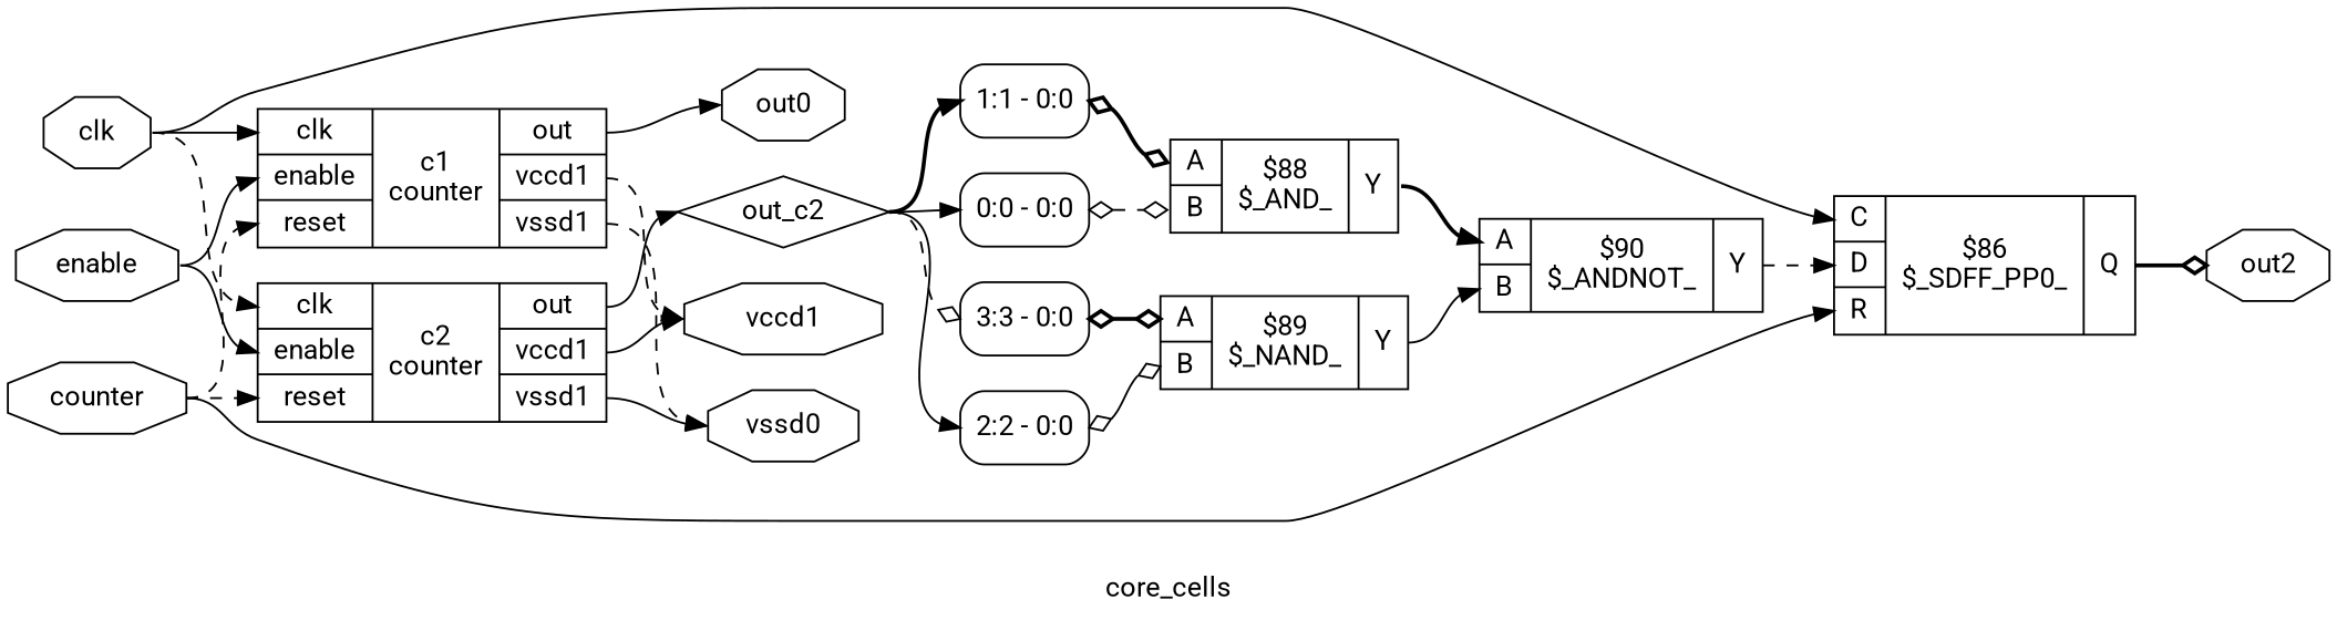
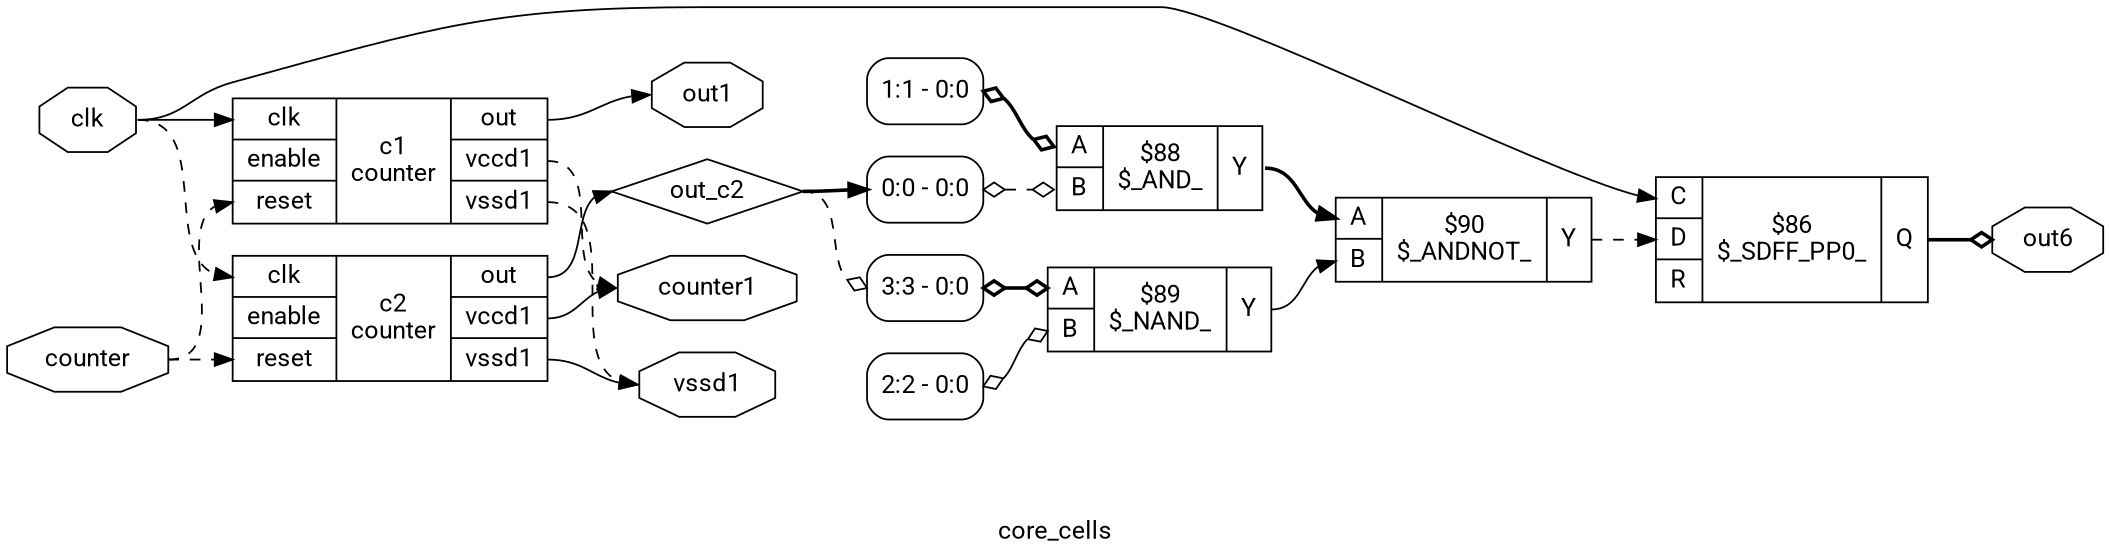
  digraph {
    fontname=Roboto
    label=core_cells
    rankdir=LR
    remincross=true
    node [fontname=Roboto shape=record]
    edge [color=black fontname=Roboto headport=w style=solid tailport=e]
    n1 [color=black fontcolor=black label=clk shape=octagon]
    n2 [label="{{<p18> C|<p19> D|<p20> R}|$86\n$_SDFF_PP0_|{<p21> Q}}"]
    n3 [label="{{<p4> clk|<p5> enable|<p9> reset}|c1\ncounter|{<p23> out|<p10> vccd1|<p11> vssd1}}"]
    n4 [label="{{<p4> clk|<p5> enable|<p9> reset}|c2\ncounter|{<p23> out|<p10> vccd1|<p11> vssd1}}"]
-   n5 [color=black fontcolor=black label=out2 shape=octagon]
-   n6 [color=black fontcolor=black label=out0 shape=octagon]
-   n7 [color=black fontcolor=black label=vccd1 shape=octagon]
-   n8 [color=black fontcolor=black label=vssd0 shape=octagon]
+   n5 [color=black fontcolor=black label=out6 shape=octagon]
+   n6 [color=black fontcolor=black label=out1 shape=octagon]
+   n7 [color=black fontcolor=black label=counter1 shape=octagon]
+   n8 [color=black fontcolor=black label=vssd1 shape=octagon]
    n9 [color=black fontcolor=black label=out_c2 shape=diamond]
-   n10 [color=black fontcolor=black label=enable shape=octagon]
    n11 [label="<s0> 1:1 - 0:0 " style=rounded]
    n12 [label="<s0> 0:0 - 0:0 " style=rounded]
    n13 [label="<s0> 3:3 - 0:0 " style=rounded]
    n14 [label="<s0> 2:2 - 0:0 " style=rounded]
    n15 [label="{{<p12> A|<p13> B}|$88\n$_AND_|{<p14> Y}}"]
    n16 [label="{{<p12> A|<p13> B}|$89\n$_NAND_|{<p14> Y}}"]
    n17 [color=black fontcolor=black label=counter shape=octagon]
    n18 [label="{{<p12> A|<p13> B}|$90\n$_ANDNOT_|{<p14> Y}}"]
    n1 -> n2 [headport="p18:w"]
    n1 -> n3 [headport="p4:w"]
    n1 -> n4 [headport="p4:w" style=dashed]
    n2 -> n5 [arrowhead=odiamond style=bold tailport="p21:e"]
    n3 -> n6 [tailport="p23:e"]
    n3 -> n7 [style=dashed tailport="p10:e"]
    n3 -> n8 [style=dashed tailport="p11:e"]
    n4 -> n7 [tailport="p10:e"]
    n4 -> n8 [tailport="p11:e"]
    n4 -> n9 [tailport="p23:e"]
-   n9 -> n11 [headport="s0:w" style=bold]
-   n9 -> n12 [headport="s0:w"]
+   n9 -> n12 [headport="s0:w" style=bold]
    n9 -> n13 [arrowhead=odiamond headport="s0:w" style=dashed]
-   n9 -> n14 [headport="s0:w"]
-   n10 -> n3 [headport="p5:w"]
-   n10 -> n4 [headport="p5:w"]
    n11 -> n15 [arrowhead=odiamond arrowtail=odiamond dir=both headport="p12:w" style=bold]
    n12 -> n15 [arrowhead=odiamond arrowtail=odiamond dir=both headport="p13:w" style=dashed]
    n13 -> n16 [arrowhead=odiamond arrowtail=odiamond dir=both headport="p12:w" style=bold]
    n14 -> n16 [arrowhead=odiamond arrowtail=odiamond dir=both headport="p13:w"]
    n15 -> n18 [headport="p12:w" style=bold tailport="p14:e"]
    n16 -> n18 [headport="p13:w" tailport="p14:e"]
-   n17 -> n2 [headport="p20:w"]
    n17 -> n3 [headport="p9:w" style=dashed]
    n17 -> n4 [headport="p9:w" style=dashed]
    n18 -> n2 [headport="p19:w" style=dashed tailport="p14:e"]
  }
